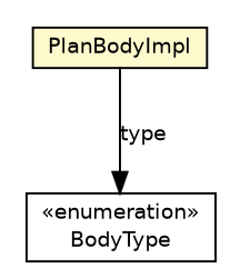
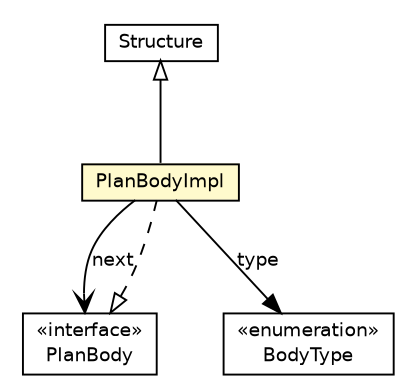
  digraph {
    nodesep=0.25
    ranksep=0.5
    node [fontcolor=black fontname=Helvetica fontsize=10.0 shape=plaintext]
    edge [fontname=Helvetica fontsize=10 headport=p labelfontname=Helvetica labelfontsize=10 tailport=p]
+   n1 [label=<<table title="jason.asSyntax.Structure" border="0" cellborder="1" cellspacing="0" cellpadding="2" port="p" href="./Structure.html"> 		<tr><td><table border="0" cellspacing="0" cellpadding="1"> <tr><td align="center" balign="center"> Structure </td></tr> 		</table></td></tr> 		</table>>]
    n2 [label=<<table title="jason.asSyntax.PlanBodyImpl" border="0" cellborder="1" cellspacing="0" cellpadding="2" port="p" bgcolor="lemonChiffon" href="./PlanBodyImpl.html"> 		<tr><td><table border="0" cellspacing="0" cellpadding="1"> <tr><td align="center" balign="center"> PlanBodyImpl </td></tr> 		</table></td></tr> 		</table>>]
+   n3 [label=<<table title="jason.asSyntax.PlanBody" border="0" cellborder="1" cellspacing="0" cellpadding="2" port="p" href="./PlanBody.html"> 		<tr><td><table border="0" cellspacing="0" cellpadding="1"> <tr><td align="center" balign="center"> &#171;interface&#187; </td></tr> <tr><td align="center" balign="center"> PlanBody </td></tr> 		</table></td></tr> 		</table>>]
    n4 [label=<<table title="jason.asSyntax.PlanBody.BodyType" border="0" cellborder="1" cellspacing="0" cellpadding="2" port="p" href="./PlanBody.BodyType.html"> 		<tr><td><table border="0" cellspacing="0" cellpadding="1"> <tr><td align="center" balign="center"> &#171;enumeration&#187; </td></tr> <tr><td align="center" balign="center"> BodyType </td></tr> 		</table></td></tr> 		</table>>]
+   n1 -> n2 [arrowtail=empty dir=back]
+   n2 -> n3 [arrowhead=open color=black fontcolor=black fontsize=10.0 label=next]
    n2 -> n4 [arrowhead=normal color=black fontcolor=black fontsize=10.0 label=type]
+   n3 -> n2 [arrowtail=empty dir=back style=dashed]
  }
